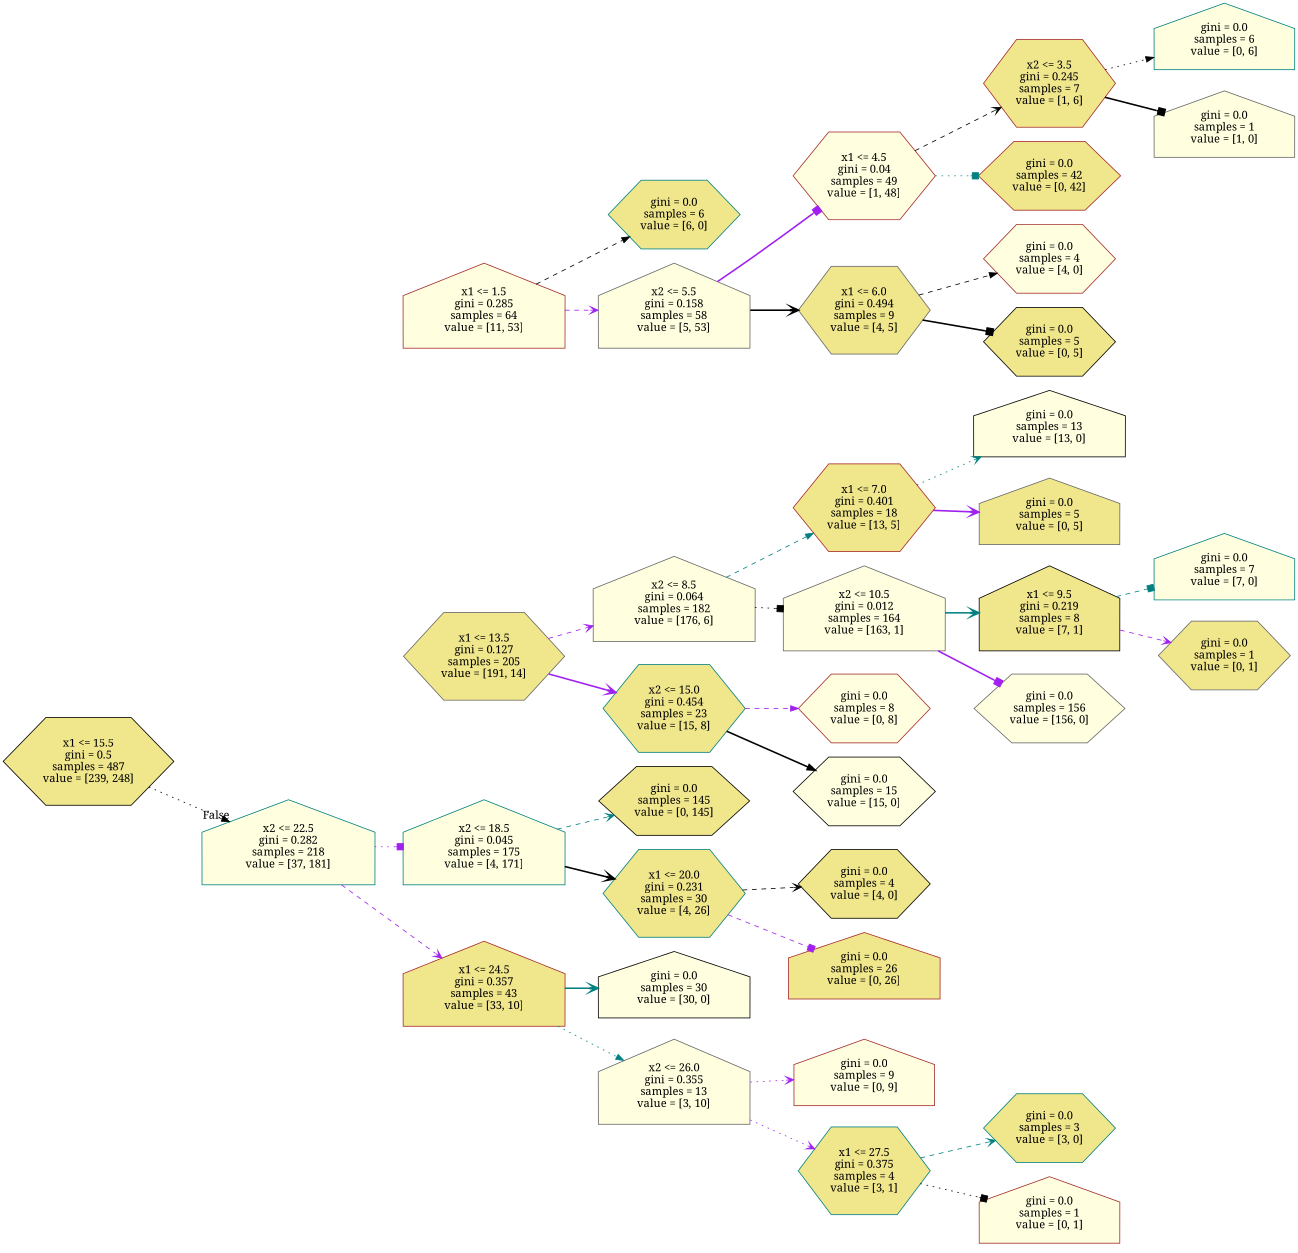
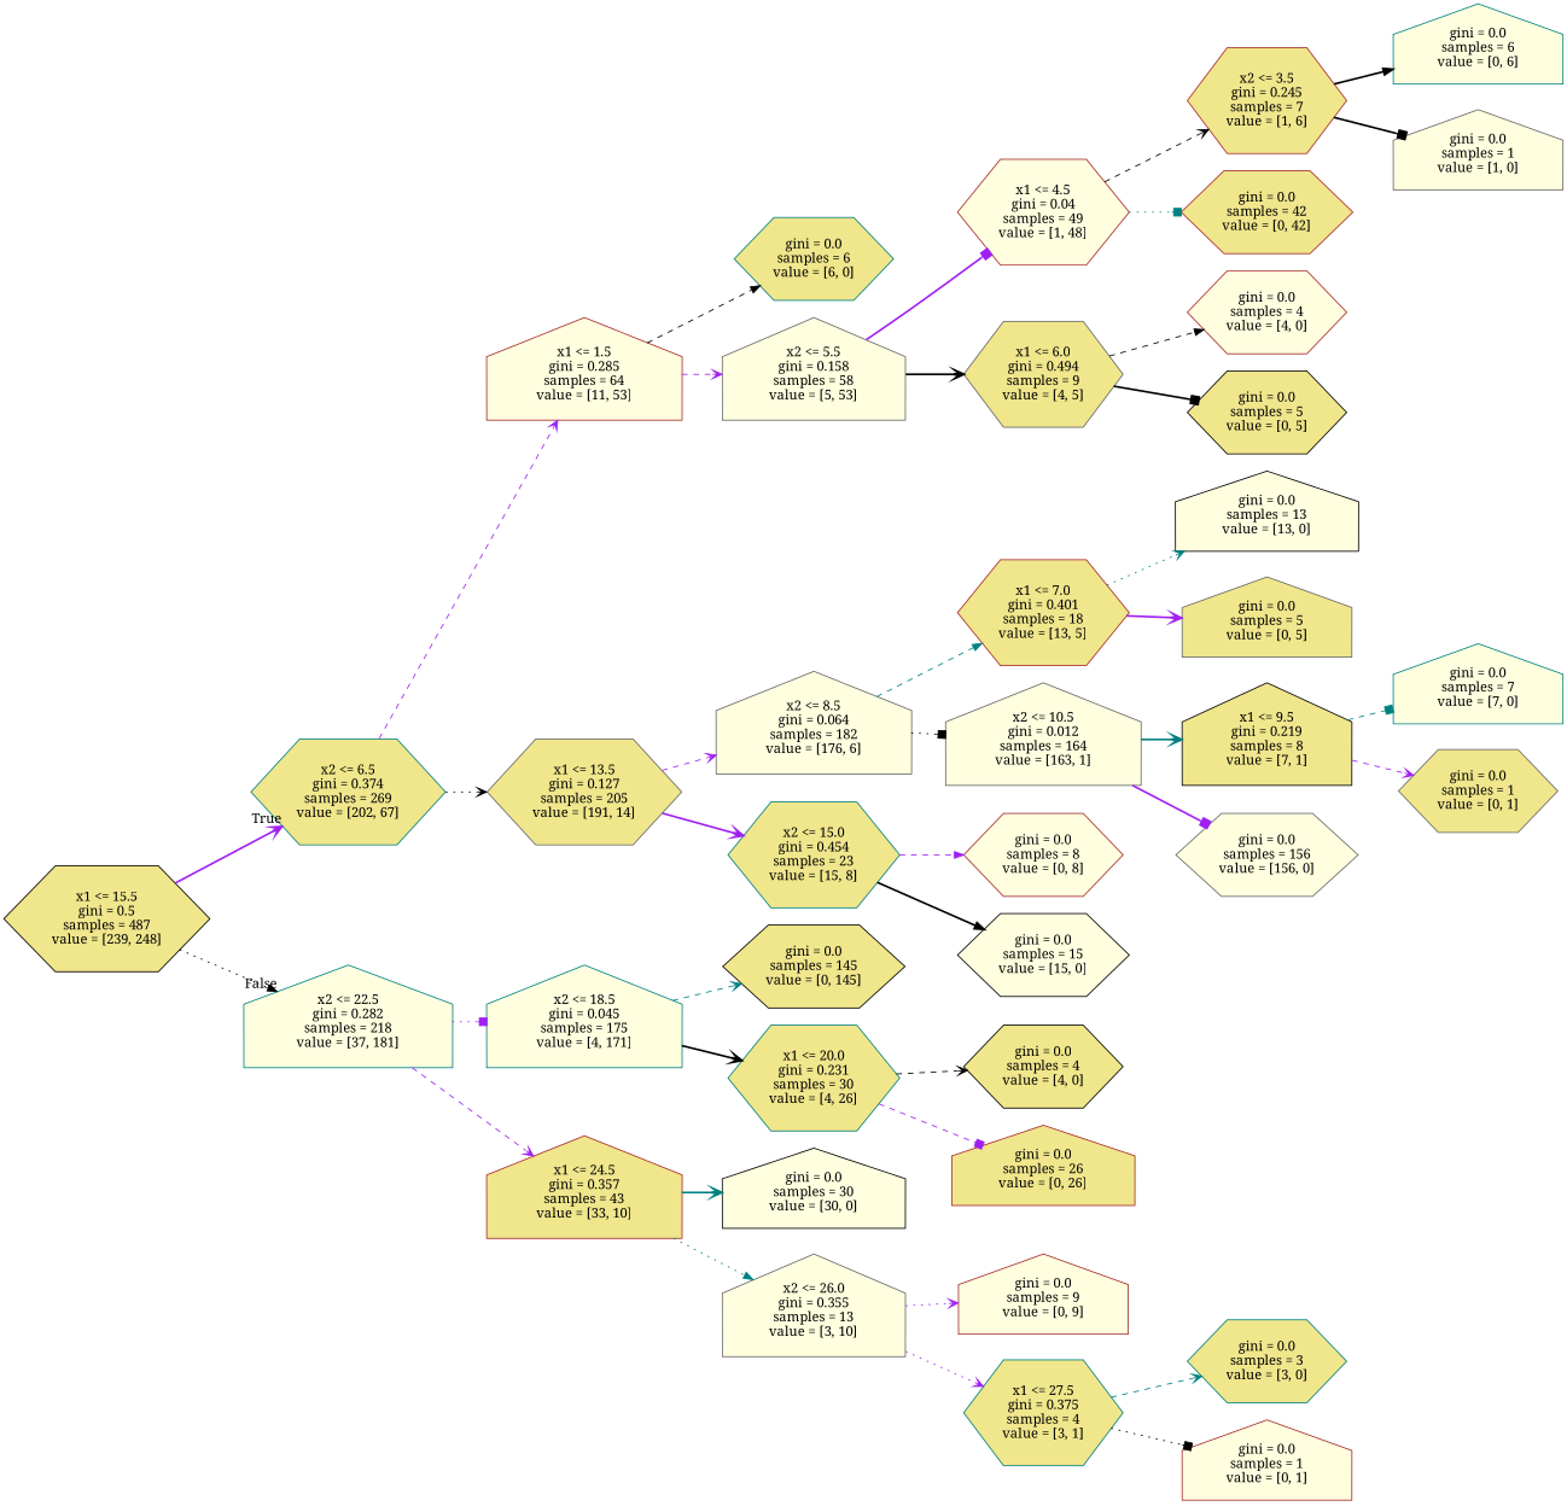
  digraph {
    fontname="Noto Serif"
    rankdir=LR
    node [color=brown fillcolor=khaki fontname="Noto Serif" shape=hexagon style=filled]
    edge [arrowhead=vee color=purple fontname="Noto Serif" style=dashed]
    n1 [color=black label="x1 <= 15.5\ngini = 0.5\nsamples = 487\nvalue = [239, 248]"]
+   n2 [color=teal label="x2 <= 6.5\ngini = 0.374\nsamples = 269\nvalue = [202, 67]"]
    n3 [color=teal fillcolor=lightyellow label="x2 <= 22.5\ngini = 0.282\nsamples = 218\nvalue = [37, 181]" shape=house]
    n4 [fillcolor=lightyellow label="x1 <= 1.5\ngini = 0.285\nsamples = 64\nvalue = [11, 53]" shape=house]
    n5 [color=gray40 label="x1 <= 13.5\ngini = 0.127\nsamples = 205\nvalue = [191, 14]"]
    n6 [color=teal fillcolor=lightyellow label="x2 <= 18.5\ngini = 0.045\nsamples = 175\nvalue = [4, 171]" shape=house]
    n7 [label="x1 <= 24.5\ngini = 0.357\nsamples = 43\nvalue = [33, 10]" shape=house]
    n8 [color=teal label="gini = 0.0\nsamples = 6\nvalue = [6, 0]"]
    n9 [color=gray40 fillcolor=lightyellow label="x2 <= 5.5\ngini = 0.158\nsamples = 58\nvalue = [5, 53]" shape=house]
    n10 [color=gray40 fillcolor=lightyellow label="x2 <= 8.5\ngini = 0.064\nsamples = 182\nvalue = [176, 6]" shape=house]
    n11 [color=teal label="x2 <= 15.0\ngini = 0.454\nsamples = 23\nvalue = [15, 8]"]
    n12 [fillcolor=lightyellow label="x1 <= 4.5\ngini = 0.04\nsamples = 49\nvalue = [1, 48]"]
    n13 [color=gray40 label="x1 <= 6.0\ngini = 0.494\nsamples = 9\nvalue = [4, 5]"]
    n14 [label="x2 <= 3.5\ngini = 0.245\nsamples = 7\nvalue = [1, 6]"]
    n15 [label="gini = 0.0\nsamples = 42\nvalue = [0, 42]"]
    n16 [fillcolor=lightyellow label="gini = 0.0\nsamples = 4\nvalue = [4, 0]"]
    n17 [color=black label="gini = 0.0\nsamples = 5\nvalue = [0, 5]"]
    n18 [color=teal fillcolor=lightyellow label="gini = 0.0\nsamples = 6\nvalue = [0, 6]" shape=house]
    n19 [color=gray40 fillcolor=lightyellow label="gini = 0.0\nsamples = 1\nvalue = [1, 0]" shape=house]
    n20 [label="x1 <= 7.0\ngini = 0.401\nsamples = 18\nvalue = [13, 5]"]
    n21 [color=gray40 fillcolor=lightyellow label="x2 <= 10.5\ngini = 0.012\nsamples = 164\nvalue = [163, 1]" shape=house]
    n22 [fillcolor=lightyellow label="gini = 0.0\nsamples = 8\nvalue = [0, 8]"]
    n23 [color=black fillcolor=lightyellow label="gini = 0.0\nsamples = 15\nvalue = [15, 0]"]
    n24 [color=black fillcolor=lightyellow label="gini = 0.0\nsamples = 13\nvalue = [13, 0]" shape=house]
    n25 [color=gray40 label="gini = 0.0\nsamples = 5\nvalue = [0, 5]" shape=house]
    n26 [color=black label="x1 <= 9.5\ngini = 0.219\nsamples = 8\nvalue = [7, 1]" shape=house]
    n27 [color=gray40 fillcolor=lightyellow label="gini = 0.0\nsamples = 156\nvalue = [156, 0]"]
    n28 [color=teal fillcolor=lightyellow label="gini = 0.0\nsamples = 7\nvalue = [7, 0]" shape=house]
    n29 [color=gray40 label="gini = 0.0\nsamples = 1\nvalue = [0, 1]"]
    n30 [color=black label="gini = 0.0\nsamples = 145\nvalue = [0, 145]"]
    n31 [color=teal label="x1 <= 20.0\ngini = 0.231\nsamples = 30\nvalue = [4, 26]"]
    n32 [color=black fillcolor=lightyellow label="gini = 0.0\nsamples = 30\nvalue = [30, 0]" shape=house]
    n33 [color=gray40 fillcolor=lightyellow label="x2 <= 26.0\ngini = 0.355\nsamples = 13\nvalue = [3, 10]" shape=house]
    n34 [color=black label="gini = 0.0\nsamples = 4\nvalue = [4, 0]"]
    n35 [label="gini = 0.0\nsamples = 26\nvalue = [0, 26]" shape=house]
    n36 [fillcolor=lightyellow label="gini = 0.0\nsamples = 9\nvalue = [0, 9]" shape=house]
    n37 [color=teal label="x1 <= 27.5\ngini = 0.375\nsamples = 4\nvalue = [3, 1]"]
    n38 [color=teal label="gini = 0.0\nsamples = 3\nvalue = [3, 0]"]
    n39 [fillcolor=lightyellow label="gini = 0.0\nsamples = 1\nvalue = [0, 1]" shape=house]
+   n1 -> n2 [headlabel=True labelangle=45 labeldistance=2.5 style=bold]
    n1 -> n3 [arrowhead=normal color=black headlabel=False labelangle=-45 labeldistance=2.5 style=dotted]
+   n2 -> n4
+   n2 -> n5 [color=black style=dotted]
    n3 -> n6 [arrowhead=box style=dotted]
    n3 -> n7
    n4 -> n8 [arrowhead=normal color=black]
    n4 -> n9
    n5 -> n10
    n5 -> n11 [style=bold]
    n6 -> n30 [color=teal]
    n6 -> n31 [color=black style=bold]
    n7 -> n32 [color=teal style=bold]
    n7 -> n33 [arrowhead=normal color=teal style=dotted]
    n9 -> n12 [arrowhead=box style=bold]
    n9 -> n13 [color=black style=bold]
    n10 -> n20 [arrowhead=normal color=teal]
    n10 -> n21 [arrowhead=box color=black style=dotted]
    n11 -> n22 [arrowhead=normal]
    n11 -> n23 [arrowhead=normal color=black style=bold]
    n12 -> n14 [color=black]
    n12 -> n15 [arrowhead=box color=teal style=dotted]
    n13 -> n16 [arrowhead=normal color=black]
    n13 -> n17 [arrowhead=box color=black style=bold]
-   n14 -> n18 [arrowhead=normal color=black style=dotted]
+   n14 -> n18 [arrowhead=normal color=black style=bold]
    n14 -> n19 [arrowhead=box color=black style=bold]
    n20 -> n24 [color=teal style=dotted]
    n20 -> n25 [style=bold]
    n21 -> n26 [color=teal style=bold]
    n21 -> n27 [arrowhead=box style=bold]
    n26 -> n28 [arrowhead=box color=teal]
    n26 -> n29
    n31 -> n34 [color=black]
    n31 -> n35 [arrowhead=box]
    n33 -> n36 [style=dotted]
    n33 -> n37 [style=dotted]
    n37 -> n38 [color=teal]
    n37 -> n39 [arrowhead=box color=black style=dotted]
  }
